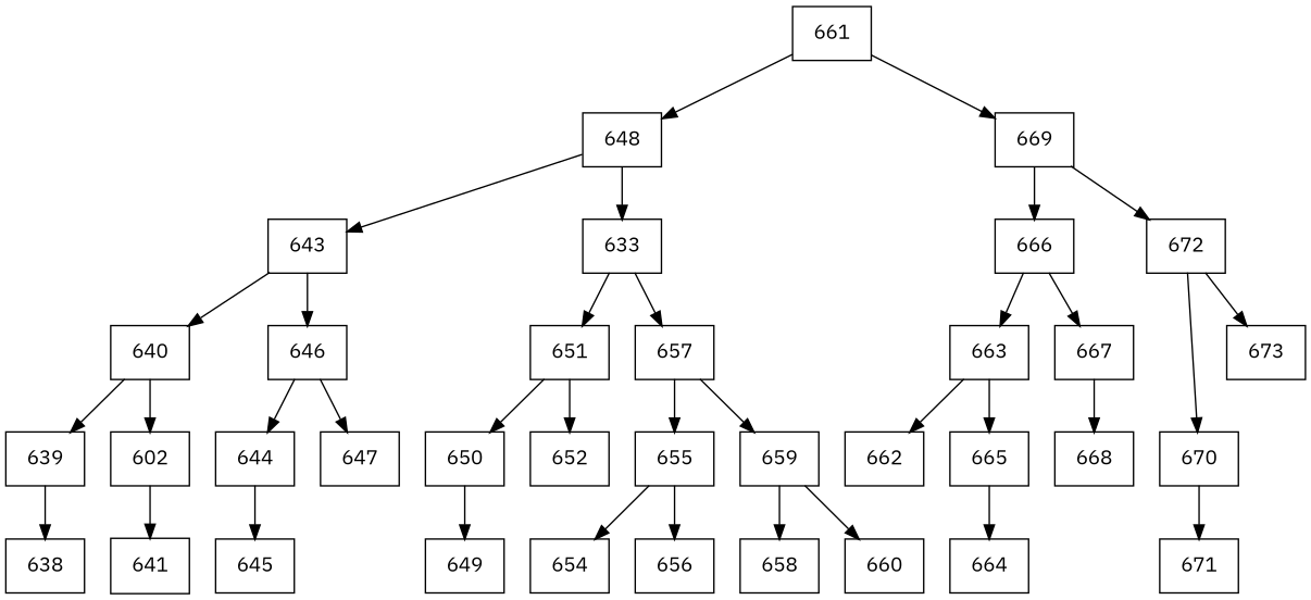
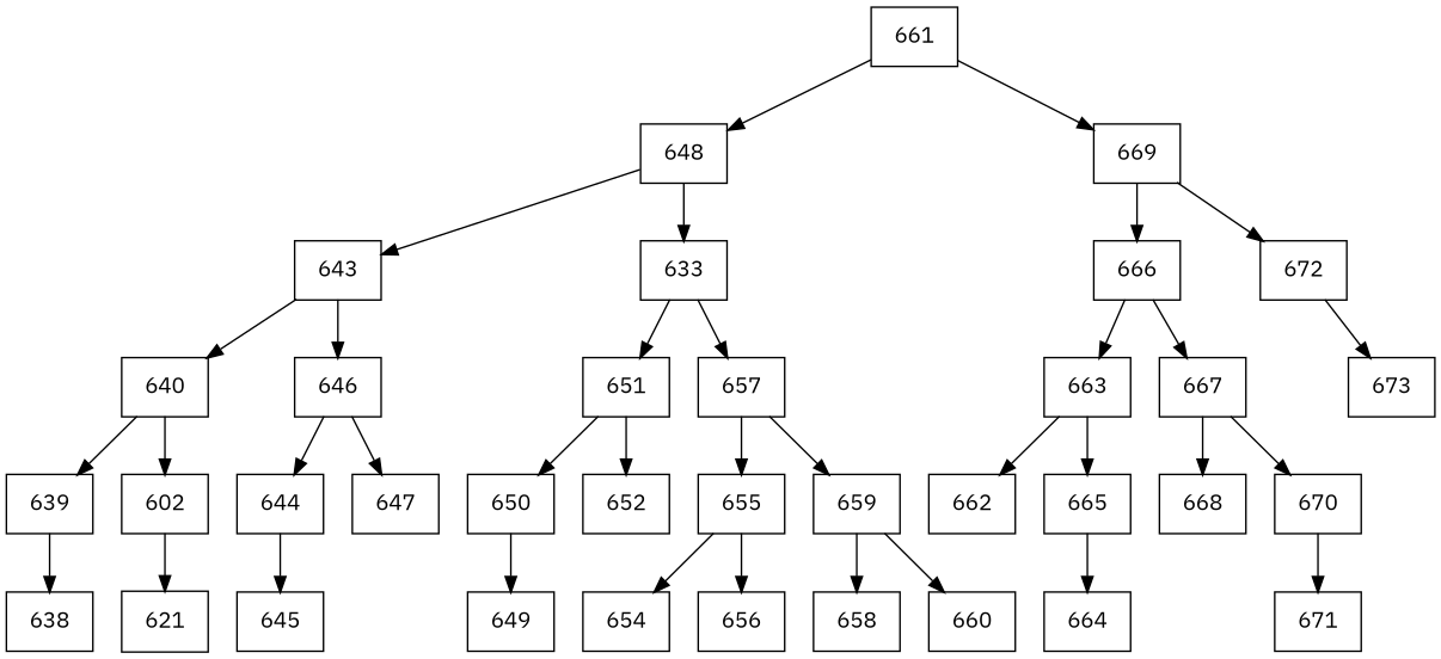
  digraph {
    concentrate=true
    fontname="IBM Plex Sans"
    rankdir=UD
    node [fontname="IBM Plex Sans" shape=record]
    edge [fontname="IBM Plex Sans"]
    n1 [label=661]
    n2 [label=648]
    n3 [label=669]
    n4 [label=643]
    n5 [label=633]
    n6 [label=666]
    n7 [label=672]
    n8 [label=640]
    n9 [label=646]
    n10 [label=651]
    n11 [label=657]
    n12 [label=639]
    n13 [label=602]
    n14 [label=644]
    n15 [label=647]
    n16 [label=638]
-   n17 [label=641]
+   n17 [label=621]
    n18 [label=645]
    n19 [label=650]
    n20 [label=652]
    n21 [label=655]
    n22 [label=659]
    n23 [label=649]
    n24 [label=654]
    n25 [label=656]
    n26 [label=658]
    n27 [label=660]
    n28 [label=663]
    n29 [label=667]
    n30 [label=670]
    n31 [label=673]
    n32 [label=662]
    n33 [label=665]
    n34 [label=668]
    n35 [label=664]
    n36 [label=671]
    n1 -> n2
    n1 -> n3
    n2 -> n4
    n2 -> n5
    n3 -> n6
    n3 -> n7
    n4 -> n8
    n4 -> n9
    n5 -> n10
    n5 -> n11
    n6 -> n28
    n6 -> n29
-   n7 -> n30
+   n29 -> n30
    n7 -> n31
    n8 -> n12
    n8 -> n13
    n9 -> n14
    n9 -> n15
    n10 -> n19
    n10 -> n20
    n11 -> n21
    n11 -> n22
    n12 -> n16
    n13 -> n17
    n14 -> n18
    n19 -> n23
    n21 -> n24
    n21 -> n25
    n22 -> n26
    n22 -> n27
    n28 -> n32
    n28 -> n33
    n29 -> n34
    n30 -> n36
    n33 -> n35
  }
